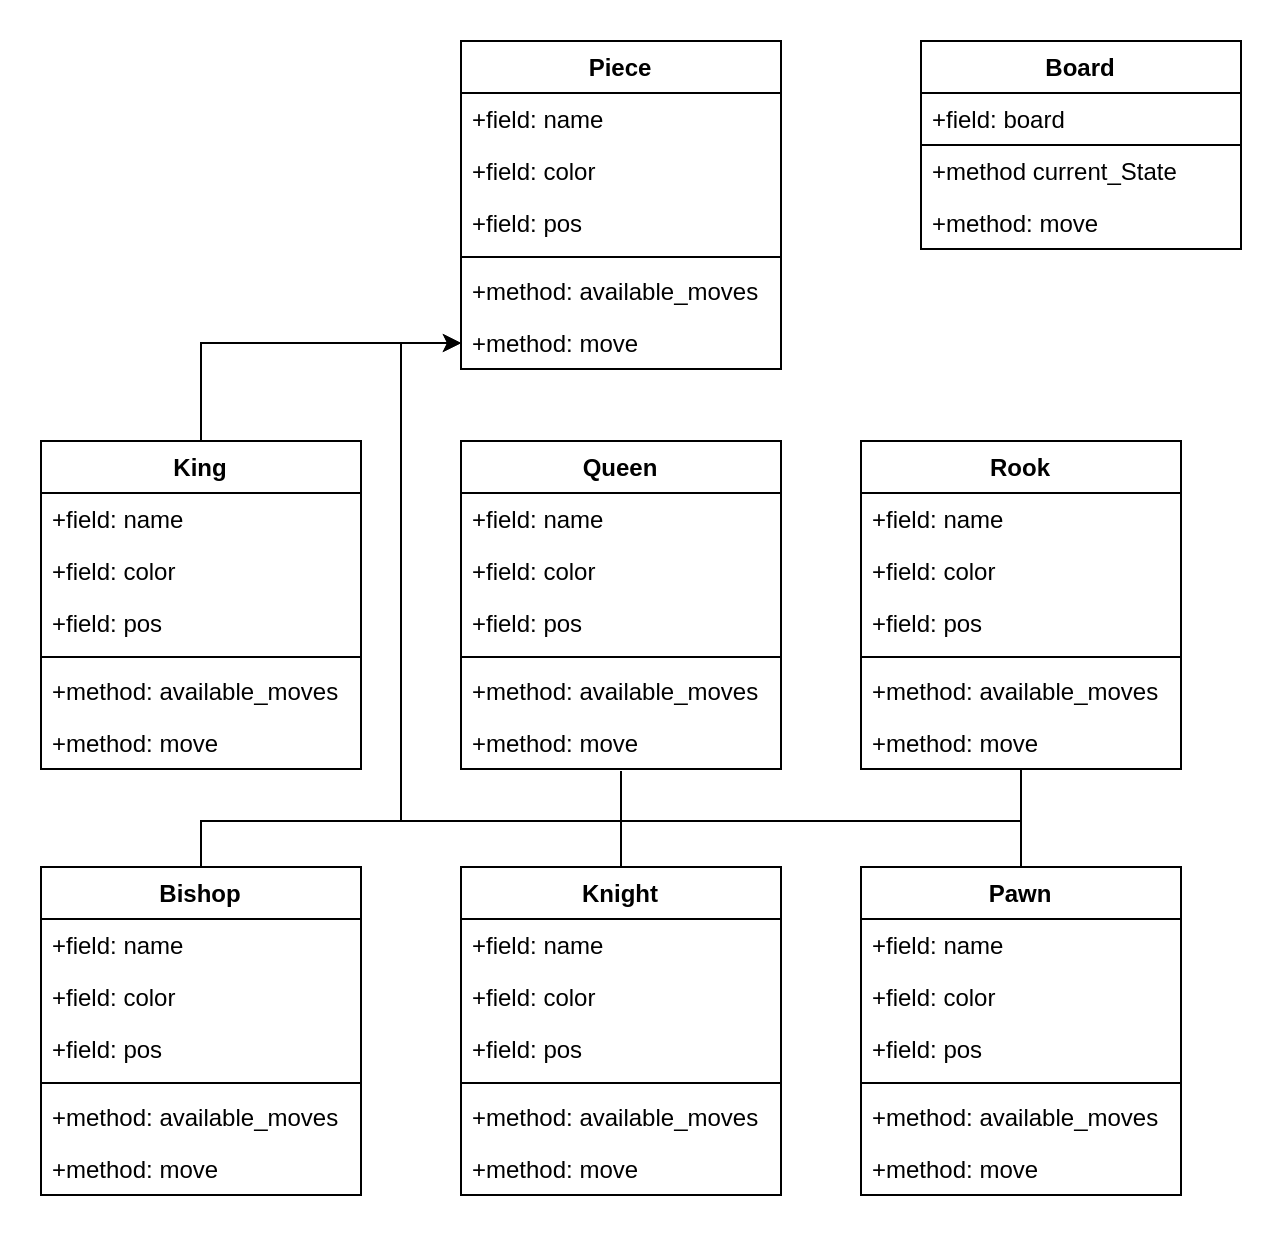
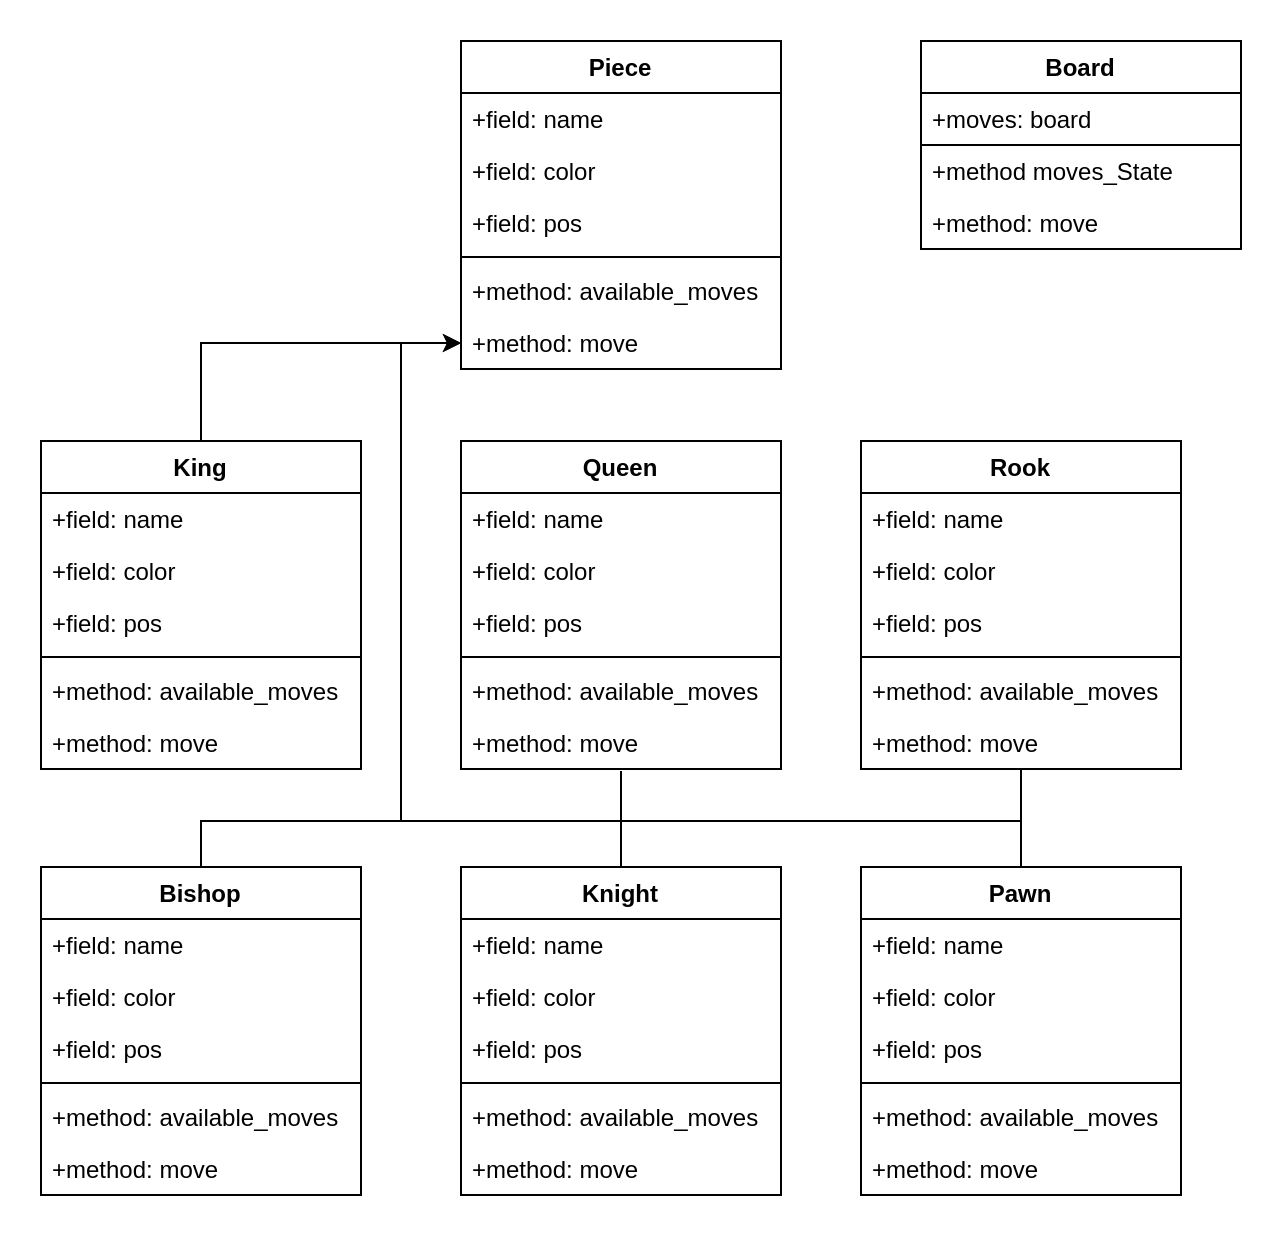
  <mxCell id="0" />
  <mxCell id="1" parent="0" />
  <mxCell id="2" value="Board&lt;br&gt;" style="swimlane;fontStyle=1;align=center;verticalAlign=top;childLayout=stackLayout;horizontal=1;startSize=26;horizontalStack=0;resizeParent=1;resizeParentMax=0;resizeLast=0;collapsible=1;marginBottom=0;whiteSpace=wrap;html=1;swimlaneLine=1;" vertex="1" parent="1"><mxGeometry x="460" y="20" width="160" height="104" as="geometry" /></mxCell>
- <mxCell id="3" value="+field: board" style="text;strokeColor=default;fillColor=none;align=left;verticalAlign=top;spacingLeft=4;spacingRight=4;overflow=hidden;rotatable=0;points=[[0,0.5],[1,0.5]];portConstraint=eastwest;whiteSpace=wrap;html=1;" vertex="1" parent="2"><mxGeometry y="26" width="160" height="26" as="geometry" /></mxCell>
- <mxCell id="4" value="+method current_State" style="text;strokeColor=none;fillColor=none;align=left;verticalAlign=top;spacingLeft=4;spacingRight=4;overflow=hidden;rotatable=0;points=[[0,0.5],[1,0.5]];portConstraint=eastwest;whiteSpace=wrap;html=1;" vertex="1" parent="2"><mxGeometry y="52" width="160" height="26" as="geometry" /></mxCell>
+ <mxCell id="3" value="+moves: board" style="text;strokeColor=default;fillColor=none;align=left;verticalAlign=top;spacingLeft=4;spacingRight=4;overflow=hidden;rotatable=0;points=[[0,0.5],[1,0.5]];portConstraint=eastwest;whiteSpace=wrap;html=1;" vertex="1" parent="2"><mxGeometry y="26" width="160" height="26" as="geometry" /></mxCell>
+ <mxCell id="4" value="+method moves_State" style="text;strokeColor=none;fillColor=none;align=left;verticalAlign=top;spacingLeft=4;spacingRight=4;overflow=hidden;rotatable=0;points=[[0,0.5],[1,0.5]];portConstraint=eastwest;whiteSpace=wrap;html=1;" vertex="1" parent="2"><mxGeometry y="52" width="160" height="26" as="geometry" /></mxCell>
  <mxCell id="5" value="+method: move&lt;br&gt;" style="text;strokeColor=none;fillColor=none;align=left;verticalAlign=top;spacingLeft=4;spacingRight=4;overflow=hidden;rotatable=0;points=[[0,0.5],[1,0.5]];portConstraint=eastwest;whiteSpace=wrap;html=1;" vertex="1" parent="2"><mxGeometry y="78" width="160" height="26" as="geometry" /></mxCell>
  <mxCell id="6" value="Piece" style="swimlane;fontStyle=1;align=center;verticalAlign=top;childLayout=stackLayout;horizontal=1;startSize=26;horizontalStack=0;resizeParent=1;resizeParentMax=0;resizeLast=0;collapsible=1;marginBottom=0;whiteSpace=wrap;html=1;" vertex="1" parent="1"><mxGeometry x="230" y="20" width="160" height="164" as="geometry" /></mxCell>
  <mxCell id="7" value="+field: name" style="text;strokeColor=none;fillColor=none;align=left;verticalAlign=top;spacingLeft=4;spacingRight=4;overflow=hidden;rotatable=0;points=[[0,0.5],[1,0.5]];portConstraint=eastwest;whiteSpace=wrap;html=1;" vertex="1" parent="6"><mxGeometry y="26" width="160" height="26" as="geometry" /></mxCell>
  <mxCell id="8" value="+field: color" style="text;strokeColor=none;fillColor=none;align=left;verticalAlign=top;spacingLeft=4;spacingRight=4;overflow=hidden;rotatable=0;points=[[0,0.5],[1,0.5]];portConstraint=eastwest;whiteSpace=wrap;html=1;" vertex="1" parent="6"><mxGeometry y="52" width="160" height="26" as="geometry" /></mxCell>
  <mxCell id="9" value="+field: pos" style="text;strokeColor=none;fillColor=none;align=left;verticalAlign=top;spacingLeft=4;spacingRight=4;overflow=hidden;rotatable=0;points=[[0,0.5],[1,0.5]];portConstraint=eastwest;whiteSpace=wrap;html=1;" vertex="1" parent="6"><mxGeometry y="78" width="160" height="26" as="geometry" /></mxCell>
  <mxCell id="10" value="" style="line;strokeWidth=1;fillColor=none;align=left;verticalAlign=middle;spacingTop=-1;spacingLeft=3;spacingRight=3;rotatable=0;labelPosition=right;points=[];portConstraint=eastwest;strokeColor=inherit;" vertex="1" parent="6"><mxGeometry y="104" width="160" height="8" as="geometry" /></mxCell>
  <mxCell id="11" value="+method: available_moves" style="text;strokeColor=none;fillColor=none;align=left;verticalAlign=top;spacingLeft=4;spacingRight=4;overflow=hidden;rotatable=0;points=[[0,0.5],[1,0.5]];portConstraint=eastwest;whiteSpace=wrap;html=1;" vertex="1" parent="6"><mxGeometry y="112" width="160" height="26" as="geometry" /></mxCell>
  <mxCell id="12" value="+method: move" style="text;strokeColor=none;fillColor=none;align=left;verticalAlign=top;spacingLeft=4;spacingRight=4;overflow=hidden;rotatable=0;points=[[0,0.5],[1,0.5]];portConstraint=eastwest;whiteSpace=wrap;html=1;" vertex="1" parent="6"><mxGeometry y="138" width="160" height="26" as="geometry" /></mxCell>
  <mxCell id="13" value="King" style="swimlane;fontStyle=1;align=center;verticalAlign=top;childLayout=stackLayout;horizontal=1;startSize=26;horizontalStack=0;resizeParent=1;resizeParentMax=0;resizeLast=0;collapsible=1;marginBottom=0;whiteSpace=wrap;html=1;" vertex="1" parent="1"><mxGeometry x="20" y="220" width="160" height="164" as="geometry" /></mxCell>
  <mxCell id="14" value="+field: name" style="text;strokeColor=none;fillColor=none;align=left;verticalAlign=top;spacingLeft=4;spacingRight=4;overflow=hidden;rotatable=0;points=[[0,0.5],[1,0.5]];portConstraint=eastwest;whiteSpace=wrap;html=1;" vertex="1" parent="13"><mxGeometry y="26" width="160" height="26" as="geometry" /></mxCell>
  <mxCell id="15" value="+field: color" style="text;strokeColor=none;fillColor=none;align=left;verticalAlign=top;spacingLeft=4;spacingRight=4;overflow=hidden;rotatable=0;points=[[0,0.5],[1,0.5]];portConstraint=eastwest;whiteSpace=wrap;html=1;" vertex="1" parent="13"><mxGeometry y="52" width="160" height="26" as="geometry" /></mxCell>
  <mxCell id="16" value="+field: pos" style="text;strokeColor=none;fillColor=none;align=left;verticalAlign=top;spacingLeft=4;spacingRight=4;overflow=hidden;rotatable=0;points=[[0,0.5],[1,0.5]];portConstraint=eastwest;whiteSpace=wrap;html=1;" vertex="1" parent="13"><mxGeometry y="78" width="160" height="26" as="geometry" /></mxCell>
  <mxCell id="17" value="" style="line;strokeWidth=1;fillColor=none;align=left;verticalAlign=middle;spacingTop=-1;spacingLeft=3;spacingRight=3;rotatable=0;labelPosition=right;points=[];portConstraint=eastwest;strokeColor=inherit;" vertex="1" parent="13"><mxGeometry y="104" width="160" height="8" as="geometry" /></mxCell>
  <mxCell id="18" value="+method: available_moves" style="text;strokeColor=none;fillColor=none;align=left;verticalAlign=top;spacingLeft=4;spacingRight=4;overflow=hidden;rotatable=0;points=[[0,0.5],[1,0.5]];portConstraint=eastwest;whiteSpace=wrap;html=1;" vertex="1" parent="13"><mxGeometry y="112" width="160" height="26" as="geometry" /></mxCell>
  <mxCell id="19" value="+method: move" style="text;strokeColor=none;fillColor=none;align=left;verticalAlign=top;spacingLeft=4;spacingRight=4;overflow=hidden;rotatable=0;points=[[0,0.5],[1,0.5]];portConstraint=eastwest;whiteSpace=wrap;html=1;" vertex="1" parent="13"><mxGeometry y="138" width="160" height="26" as="geometry" /></mxCell>
  <mxCell id="20" value="Queen" style="swimlane;fontStyle=1;align=center;verticalAlign=top;childLayout=stackLayout;horizontal=1;startSize=26;horizontalStack=0;resizeParent=1;resizeParentMax=0;resizeLast=0;collapsible=1;marginBottom=0;whiteSpace=wrap;html=1;" vertex="1" parent="1"><mxGeometry x="230" y="220" width="160" height="164" as="geometry" /></mxCell>
  <mxCell id="21" value="+field: name" style="text;strokeColor=none;fillColor=none;align=left;verticalAlign=top;spacingLeft=4;spacingRight=4;overflow=hidden;rotatable=0;points=[[0,0.5],[1,0.5]];portConstraint=eastwest;whiteSpace=wrap;html=1;" vertex="1" parent="20"><mxGeometry y="26" width="160" height="26" as="geometry" /></mxCell>
  <mxCell id="22" value="+field: color" style="text;strokeColor=none;fillColor=none;align=left;verticalAlign=top;spacingLeft=4;spacingRight=4;overflow=hidden;rotatable=0;points=[[0,0.5],[1,0.5]];portConstraint=eastwest;whiteSpace=wrap;html=1;" vertex="1" parent="20"><mxGeometry y="52" width="160" height="26" as="geometry" /></mxCell>
  <mxCell id="23" value="+field: pos" style="text;strokeColor=none;fillColor=none;align=left;verticalAlign=top;spacingLeft=4;spacingRight=4;overflow=hidden;rotatable=0;points=[[0,0.5],[1,0.5]];portConstraint=eastwest;whiteSpace=wrap;html=1;" vertex="1" parent="20"><mxGeometry y="78" width="160" height="26" as="geometry" /></mxCell>
  <mxCell id="24" value="" style="line;strokeWidth=1;fillColor=none;align=left;verticalAlign=middle;spacingTop=-1;spacingLeft=3;spacingRight=3;rotatable=0;labelPosition=right;points=[];portConstraint=eastwest;strokeColor=inherit;" vertex="1" parent="20"><mxGeometry y="104" width="160" height="8" as="geometry" /></mxCell>
  <mxCell id="25" value="+method: available_moves" style="text;strokeColor=none;fillColor=none;align=left;verticalAlign=top;spacingLeft=4;spacingRight=4;overflow=hidden;rotatable=0;points=[[0,0.5],[1,0.5]];portConstraint=eastwest;whiteSpace=wrap;html=1;" vertex="1" parent="20"><mxGeometry y="112" width="160" height="26" as="geometry" /></mxCell>
  <mxCell id="26" value="+method: move" style="text;strokeColor=none;fillColor=none;align=left;verticalAlign=top;spacingLeft=4;spacingRight=4;overflow=hidden;rotatable=0;points=[[0,0.5],[1,0.5]];portConstraint=eastwest;whiteSpace=wrap;html=1;" vertex="1" parent="20"><mxGeometry y="138" width="160" height="26" as="geometry" /></mxCell>
  <mxCell id="27" value="Rook&lt;br&gt;" style="swimlane;fontStyle=1;align=center;verticalAlign=top;childLayout=stackLayout;horizontal=1;startSize=26;horizontalStack=0;resizeParent=1;resizeParentMax=0;resizeLast=0;collapsible=1;marginBottom=0;whiteSpace=wrap;html=1;" vertex="1" parent="1"><mxGeometry x="430" y="220" width="160" height="164" as="geometry" /></mxCell>
  <mxCell id="28" value="+field: name" style="text;strokeColor=none;fillColor=none;align=left;verticalAlign=top;spacingLeft=4;spacingRight=4;overflow=hidden;rotatable=0;points=[[0,0.5],[1,0.5]];portConstraint=eastwest;whiteSpace=wrap;html=1;" vertex="1" parent="27"><mxGeometry y="26" width="160" height="26" as="geometry" /></mxCell>
  <mxCell id="29" value="+field: color" style="text;strokeColor=none;fillColor=none;align=left;verticalAlign=top;spacingLeft=4;spacingRight=4;overflow=hidden;rotatable=0;points=[[0,0.5],[1,0.5]];portConstraint=eastwest;whiteSpace=wrap;html=1;" vertex="1" parent="27"><mxGeometry y="52" width="160" height="26" as="geometry" /></mxCell>
  <mxCell id="30" value="+field: pos" style="text;strokeColor=none;fillColor=none;align=left;verticalAlign=top;spacingLeft=4;spacingRight=4;overflow=hidden;rotatable=0;points=[[0,0.5],[1,0.5]];portConstraint=eastwest;whiteSpace=wrap;html=1;" vertex="1" parent="27"><mxGeometry y="78" width="160" height="26" as="geometry" /></mxCell>
  <mxCell id="31" value="" style="line;strokeWidth=1;fillColor=none;align=left;verticalAlign=middle;spacingTop=-1;spacingLeft=3;spacingRight=3;rotatable=0;labelPosition=right;points=[];portConstraint=eastwest;strokeColor=inherit;" vertex="1" parent="27"><mxGeometry y="104" width="160" height="8" as="geometry" /></mxCell>
  <mxCell id="32" value="+method: available_moves" style="text;strokeColor=none;fillColor=none;align=left;verticalAlign=top;spacingLeft=4;spacingRight=4;overflow=hidden;rotatable=0;points=[[0,0.5],[1,0.5]];portConstraint=eastwest;whiteSpace=wrap;html=1;" vertex="1" parent="27"><mxGeometry y="112" width="160" height="26" as="geometry" /></mxCell>
  <mxCell id="33" value="+method: move" style="text;strokeColor=none;fillColor=none;align=left;verticalAlign=top;spacingLeft=4;spacingRight=4;overflow=hidden;rotatable=0;points=[[0,0.5],[1,0.5]];portConstraint=eastwest;whiteSpace=wrap;html=1;" vertex="1" parent="27"><mxGeometry y="138" width="160" height="26" as="geometry" /></mxCell>
  <mxCell id="34" value="Bishop&lt;br&gt;" style="swimlane;fontStyle=1;align=center;verticalAlign=top;childLayout=stackLayout;horizontal=1;startSize=26;horizontalStack=0;resizeParent=1;resizeParentMax=0;resizeLast=0;collapsible=1;marginBottom=0;whiteSpace=wrap;html=1;" vertex="1" parent="1"><mxGeometry x="20" y="433" width="160" height="164" as="geometry" /></mxCell>
  <mxCell id="35" value="+field: name" style="text;strokeColor=none;fillColor=none;align=left;verticalAlign=top;spacingLeft=4;spacingRight=4;overflow=hidden;rotatable=0;points=[[0,0.5],[1,0.5]];portConstraint=eastwest;whiteSpace=wrap;html=1;" vertex="1" parent="34"><mxGeometry y="26" width="160" height="26" as="geometry" /></mxCell>
  <mxCell id="36" value="+field: color" style="text;strokeColor=none;fillColor=none;align=left;verticalAlign=top;spacingLeft=4;spacingRight=4;overflow=hidden;rotatable=0;points=[[0,0.5],[1,0.5]];portConstraint=eastwest;whiteSpace=wrap;html=1;" vertex="1" parent="34"><mxGeometry y="52" width="160" height="26" as="geometry" /></mxCell>
  <mxCell id="37" value="+field: pos" style="text;strokeColor=none;fillColor=none;align=left;verticalAlign=top;spacingLeft=4;spacingRight=4;overflow=hidden;rotatable=0;points=[[0,0.5],[1,0.5]];portConstraint=eastwest;whiteSpace=wrap;html=1;" vertex="1" parent="34"><mxGeometry y="78" width="160" height="26" as="geometry" /></mxCell>
  <mxCell id="38" value="" style="line;strokeWidth=1;fillColor=none;align=left;verticalAlign=middle;spacingTop=-1;spacingLeft=3;spacingRight=3;rotatable=0;labelPosition=right;points=[];portConstraint=eastwest;strokeColor=inherit;" vertex="1" parent="34"><mxGeometry y="104" width="160" height="8" as="geometry" /></mxCell>
  <mxCell id="39" value="+method: available_moves" style="text;strokeColor=none;fillColor=none;align=left;verticalAlign=top;spacingLeft=4;spacingRight=4;overflow=hidden;rotatable=0;points=[[0,0.5],[1,0.5]];portConstraint=eastwest;whiteSpace=wrap;html=1;" vertex="1" parent="34"><mxGeometry y="112" width="160" height="26" as="geometry" /></mxCell>
  <mxCell id="40" value="+method: move" style="text;strokeColor=none;fillColor=none;align=left;verticalAlign=top;spacingLeft=4;spacingRight=4;overflow=hidden;rotatable=0;points=[[0,0.5],[1,0.5]];portConstraint=eastwest;whiteSpace=wrap;html=1;" vertex="1" parent="34"><mxGeometry y="138" width="160" height="26" as="geometry" /></mxCell>
  <mxCell id="41" value="Knight&lt;br&gt;" style="swimlane;fontStyle=1;align=center;verticalAlign=top;childLayout=stackLayout;horizontal=1;startSize=26;horizontalStack=0;resizeParent=1;resizeParentMax=0;resizeLast=0;collapsible=1;marginBottom=0;whiteSpace=wrap;html=1;" vertex="1" parent="1"><mxGeometry x="230" y="433" width="160" height="164" as="geometry" /></mxCell>
  <mxCell id="42" value="+field: name" style="text;strokeColor=none;fillColor=none;align=left;verticalAlign=top;spacingLeft=4;spacingRight=4;overflow=hidden;rotatable=0;points=[[0,0.5],[1,0.5]];portConstraint=eastwest;whiteSpace=wrap;html=1;" vertex="1" parent="41"><mxGeometry y="26" width="160" height="26" as="geometry" /></mxCell>
  <mxCell id="43" value="+field: color" style="text;strokeColor=none;fillColor=none;align=left;verticalAlign=top;spacingLeft=4;spacingRight=4;overflow=hidden;rotatable=0;points=[[0,0.5],[1,0.5]];portConstraint=eastwest;whiteSpace=wrap;html=1;" vertex="1" parent="41"><mxGeometry y="52" width="160" height="26" as="geometry" /></mxCell>
  <mxCell id="44" value="+field: pos" style="text;strokeColor=none;fillColor=none;align=left;verticalAlign=top;spacingLeft=4;spacingRight=4;overflow=hidden;rotatable=0;points=[[0,0.5],[1,0.5]];portConstraint=eastwest;whiteSpace=wrap;html=1;" vertex="1" parent="41"><mxGeometry y="78" width="160" height="26" as="geometry" /></mxCell>
  <mxCell id="45" value="" style="line;strokeWidth=1;fillColor=none;align=left;verticalAlign=middle;spacingTop=-1;spacingLeft=3;spacingRight=3;rotatable=0;labelPosition=right;points=[];portConstraint=eastwest;strokeColor=inherit;" vertex="1" parent="41"><mxGeometry y="104" width="160" height="8" as="geometry" /></mxCell>
  <mxCell id="46" value="+method: available_moves" style="text;strokeColor=none;fillColor=none;align=left;verticalAlign=top;spacingLeft=4;spacingRight=4;overflow=hidden;rotatable=0;points=[[0,0.5],[1,0.5]];portConstraint=eastwest;whiteSpace=wrap;html=1;" vertex="1" parent="41"><mxGeometry y="112" width="160" height="26" as="geometry" /></mxCell>
  <mxCell id="47" value="+method: move" style="text;strokeColor=none;fillColor=none;align=left;verticalAlign=top;spacingLeft=4;spacingRight=4;overflow=hidden;rotatable=0;points=[[0,0.5],[1,0.5]];portConstraint=eastwest;whiteSpace=wrap;html=1;" vertex="1" parent="41"><mxGeometry y="138" width="160" height="26" as="geometry" /></mxCell>
  <mxCell id="48" value="Pawn" style="swimlane;fontStyle=1;align=center;verticalAlign=top;childLayout=stackLayout;horizontal=1;startSize=26;horizontalStack=0;resizeParent=1;resizeParentMax=0;resizeLast=0;collapsible=1;marginBottom=0;whiteSpace=wrap;html=1;" vertex="1" parent="1"><mxGeometry x="430" y="433" width="160" height="164" as="geometry" /></mxCell>
  <mxCell id="49" value="+field: name" style="text;strokeColor=none;fillColor=none;align=left;verticalAlign=top;spacingLeft=4;spacingRight=4;overflow=hidden;rotatable=0;points=[[0,0.5],[1,0.5]];portConstraint=eastwest;whiteSpace=wrap;html=1;" vertex="1" parent="48"><mxGeometry y="26" width="160" height="26" as="geometry" /></mxCell>
  <mxCell id="50" value="+field: color" style="text;strokeColor=none;fillColor=none;align=left;verticalAlign=top;spacingLeft=4;spacingRight=4;overflow=hidden;rotatable=0;points=[[0,0.5],[1,0.5]];portConstraint=eastwest;whiteSpace=wrap;html=1;" vertex="1" parent="48"><mxGeometry y="52" width="160" height="26" as="geometry" /></mxCell>
  <mxCell id="51" value="+field: pos" style="text;strokeColor=none;fillColor=none;align=left;verticalAlign=top;spacingLeft=4;spacingRight=4;overflow=hidden;rotatable=0;points=[[0,0.5],[1,0.5]];portConstraint=eastwest;whiteSpace=wrap;html=1;" vertex="1" parent="48"><mxGeometry y="78" width="160" height="26" as="geometry" /></mxCell>
  <mxCell id="52" value="" style="line;strokeWidth=1;fillColor=none;align=left;verticalAlign=middle;spacingTop=-1;spacingLeft=3;spacingRight=3;rotatable=0;labelPosition=right;points=[];portConstraint=eastwest;strokeColor=inherit;" vertex="1" parent="48"><mxGeometry y="104" width="160" height="8" as="geometry" /></mxCell>
  <mxCell id="53" value="+method: available_moves" style="text;strokeColor=none;fillColor=none;align=left;verticalAlign=top;spacingLeft=4;spacingRight=4;overflow=hidden;rotatable=0;points=[[0,0.5],[1,0.5]];portConstraint=eastwest;whiteSpace=wrap;html=1;" vertex="1" parent="48"><mxGeometry y="112" width="160" height="26" as="geometry" /></mxCell>
  <mxCell id="54" value="+method: move" style="text;strokeColor=none;fillColor=none;align=left;verticalAlign=top;spacingLeft=4;spacingRight=4;overflow=hidden;rotatable=0;points=[[0,0.5],[1,0.5]];portConstraint=eastwest;whiteSpace=wrap;html=1;" vertex="1" parent="48"><mxGeometry y="138" width="160" height="26" as="geometry" /></mxCell>
  <mxCell id="55" value="" style="endArrow=classic;html=1;rounded=0;entryX=0;entryY=0.5;entryDx=0;entryDy=0;" edge="1" parent="1" target="12"><mxGeometry width="50" height="50" relative="1" as="geometry"><mxPoint x="100" y="220" as="sourcePoint" /><mxPoint x="150" y="170" as="targetPoint" /><Array as="points"><mxPoint x="100" y="171" /></Array></mxGeometry></mxCell>
  <mxCell id="56" value="" style="endArrow=classic;html=1;rounded=0;exitX=0.5;exitY=0;exitDx=0;exitDy=0;entryX=0;entryY=0.5;entryDx=0;entryDy=0;" edge="1" parent="1" source="34" target="12"><mxGeometry width="50" height="50" relative="1" as="geometry"><mxPoint x="210" y="340" as="sourcePoint" /><mxPoint x="200" y="170" as="targetPoint" /><Array as="points"><mxPoint x="100" y="410" /><mxPoint x="200" y="410" /><mxPoint x="200" y="290" /><mxPoint x="200" y="171" /></Array></mxGeometry></mxCell>
  <mxCell id="57" value="" style="endArrow=none;html=1;rounded=0;exitX=0.5;exitY=0;exitDx=0;exitDy=0;" edge="1" parent="1" source="41"><mxGeometry width="50" height="50" relative="1" as="geometry"><mxPoint x="300" y="430" as="sourcePoint" /><mxPoint x="200" y="410" as="targetPoint" /><Array as="points"><mxPoint x="310" y="410" /></Array></mxGeometry></mxCell>
  <mxCell id="58" value="" style="endArrow=none;html=1;rounded=0;exitX=0.5;exitY=0;exitDx=0;exitDy=0;" edge="1" parent="1" source="48"><mxGeometry width="50" height="50" relative="1" as="geometry"><mxPoint x="210" y="340" as="sourcePoint" /><mxPoint x="310" y="410" as="targetPoint" /><Array as="points"><mxPoint x="510" y="410" /></Array></mxGeometry></mxCell>
  <mxCell id="59" value="" style="endArrow=none;html=1;rounded=0;entryX=0.5;entryY=1.038;entryDx=0;entryDy=0;entryPerimeter=0;" edge="1" parent="1" target="26"><mxGeometry width="50" height="50" relative="1" as="geometry"><mxPoint x="310" y="410" as="sourcePoint" /><mxPoint x="310" y="390" as="targetPoint" /><Array as="points" /></mxGeometry></mxCell>
  <mxCell id="60" value="" style="endArrow=none;html=1;rounded=0;entryX=0.5;entryY=1;entryDx=0;entryDy=0;entryPerimeter=0;" edge="1" parent="1" target="33"><mxGeometry width="50" height="50" relative="1" as="geometry"><mxPoint x="510" y="410" as="sourcePoint" /><mxPoint x="260" y="290" as="targetPoint" /></mxGeometry></mxCell>
